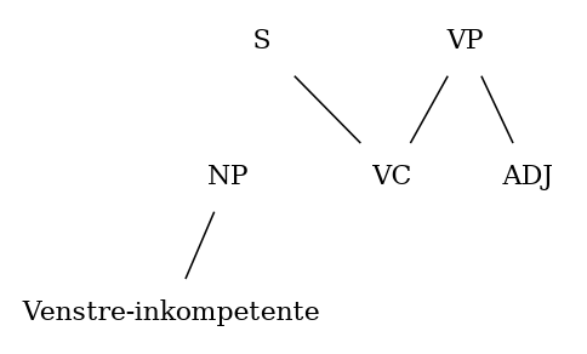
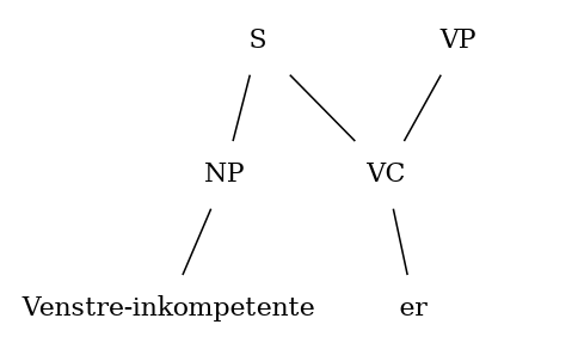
  graph {
    node [shape=none]
    n1 [label=S]
    n2 [label=NP]
    n3 [label=VC]
    n4 [label="Venstre-inkompetente"]
    n5 [label=VP]
-   n6 [label=ADJ]
+   n7 [label=er]
+   n1 -- n2
    n1 -- n3
    n2 -- n4
+   n3 -- n7
    n5 -- n3
-   n5 -- n6
  }
